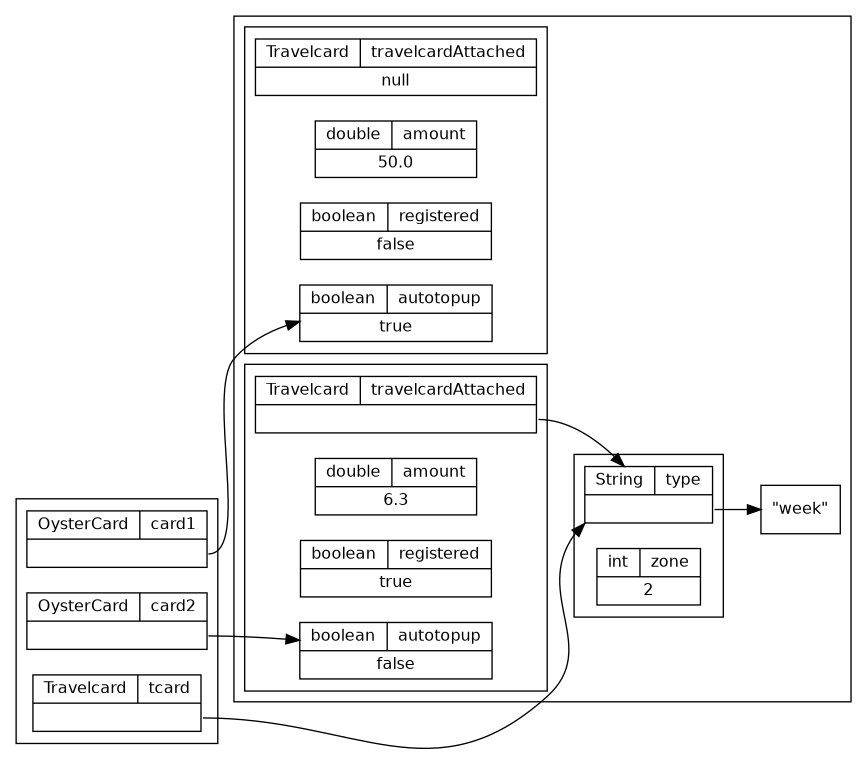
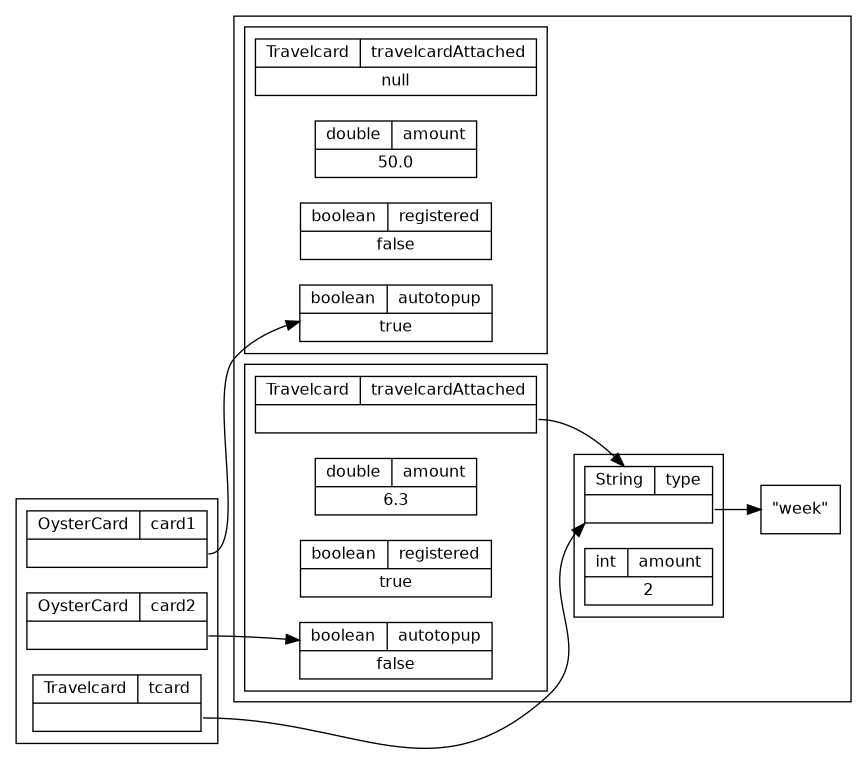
  digraph {
    compound=true
    fontname="Bitstream Vera Sans"
    fontsize=12
    rankdir=LR
    node [fontname="Bitstream Vera Sans" fontsize=12 shape=record]
    edge [tailport=v]
    n1 [label="{OysterCard|card2}|<v>"]
    n2 [label="{Travelcard|tcard}|<v>"]
    n3 [label="{OysterCard|card1}|<v>"]
    n4 [label="{Travelcard|travelcardAttached}|<v>"]
    n5 [label="{double|amount}|<v>6.3"]
    n6 [label="{boolean|registered}|<v>true"]
    n7 [label="{boolean|autotopup}|<v>false"]
    n8 [label="{Travelcard|travelcardAttached}|<v>null"]
    n9 [label="{double|amount}|<v>50.0"]
    n10 [label="{boolean|registered}|<v>false"]
    n11 [label="{boolean|autotopup}|<v>true"]
    n12 [label="{String|type}|<v>"]
-   n13 [label="{int|zone}|<v>2"]
+   n13 [label="{int|amount}|<v>2"]
    n14 [label="\"week\""]
    subgraph cluster_1 {
      n1
      n2
      n3
    }
    subgraph cluster_2 {
      n14
      subgraph cluster_3 {
        n4
        n5
        n6
        n7
      }
      subgraph cluster_4 {
        n8
        n9
        n10
        n11
      }
      subgraph cluster_5 {
        n12
        n13
      }
    }
    n1 -> n7
    n2 -> n12
    n3 -> n11
    n4 -> n12
    n12 -> n14
  }
